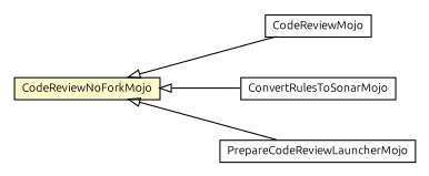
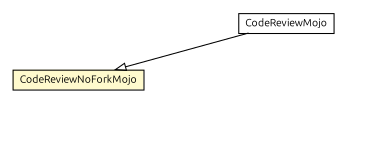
  digraph {
    fontname=Ubuntu
    nodesep=0.25
    rankdir=LR
    ranksep=0.5
    node [fontcolor=black fontname=Ubuntu fontsize=10.0 shape=plaintext]
    edge [arrowtail=empty dir=back fontname=Ubuntu fontsize=10 headport=p labelfontname=Helvetica labelfontsize=10 tailport=p]
    n1 [label=<<table title="fr.fastconnect.factory.tibco.bw.codereview.CodeReviewMojo" border="0" cellborder="1" cellspacing="0" cellpadding="2" port="p" href="./CodeReviewMojo.html"> 		<tr><td><table border="0" cellspacing="0" cellpadding="1"> <tr><td align="center" balign="center"> CodeReviewMojo </td></tr> 		</table></td></tr> 		</table>>]
-   n2 [label=<<table title="fr.fastconnect.factory.tibco.bw.codereview.ConvertRulesToSonarMojo" border="0" cellborder="1" cellspacing="0" cellpadding="2" port="p" href="./ConvertRulesToSonarMojo.html"> 		<tr><td><table border="0" cellspacing="0" cellpadding="1"> <tr><td align="center" balign="center"> ConvertRulesToSonarMojo </td></tr> 		</table></td></tr> 		</table>>]
    n3 [label=<<table title="fr.fastconnect.factory.tibco.bw.codereview.CodeReviewNoForkMojo" border="0" cellborder="1" cellspacing="0" cellpadding="2" port="p" bgcolor="lemonChiffon" href="./CodeReviewNoForkMojo.html"> 		<tr><td><table border="0" cellspacing="0" cellpadding="1"> <tr><td align="center" balign="center"> CodeReviewNoForkMojo </td></tr> 		</table></td></tr> 		</table>>]
-   n4 [label=<<table title="fr.fastconnect.factory.tibco.bw.codereview.PrepareCodeReviewLauncherMojo" border="0" cellborder="1" cellspacing="0" cellpadding="2" port="p" href="./PrepareCodeReviewLauncherMojo.html"> 		<tr><td><table border="0" cellspacing="0" cellpadding="1"> <tr><td align="center" balign="center"> PrepareCodeReviewLauncherMojo </td></tr> 		</table></td></tr> 		</table>>]
    n3 -> n1
-   n3 -> n2
-   n3 -> n4
  }
